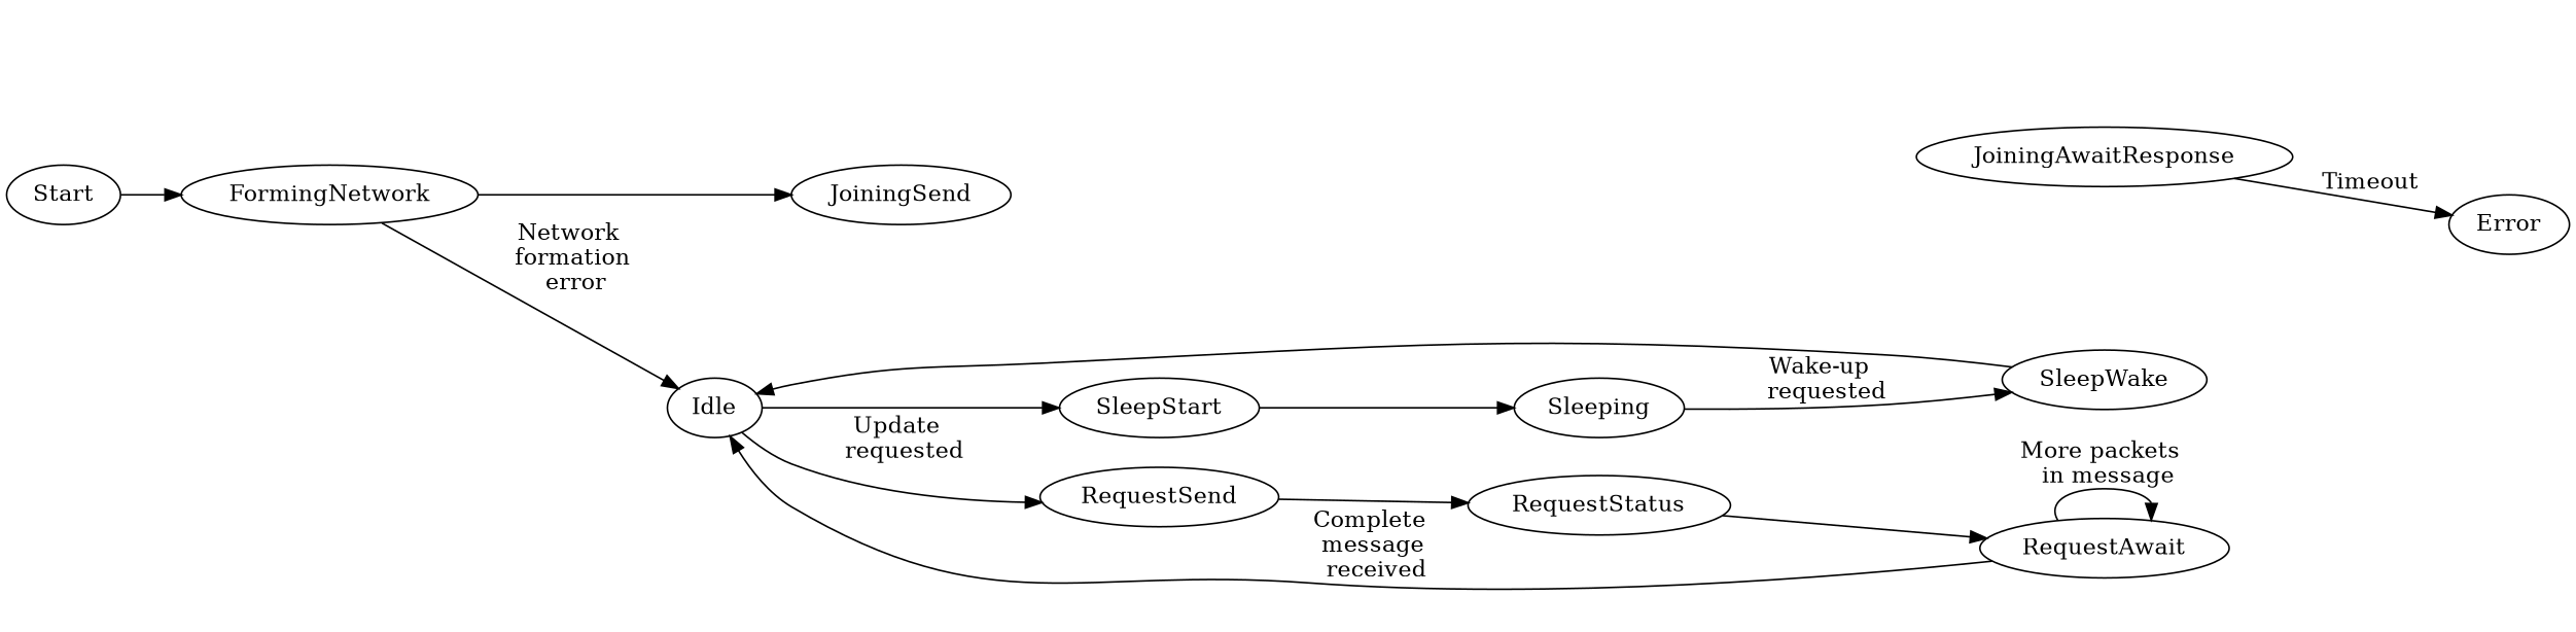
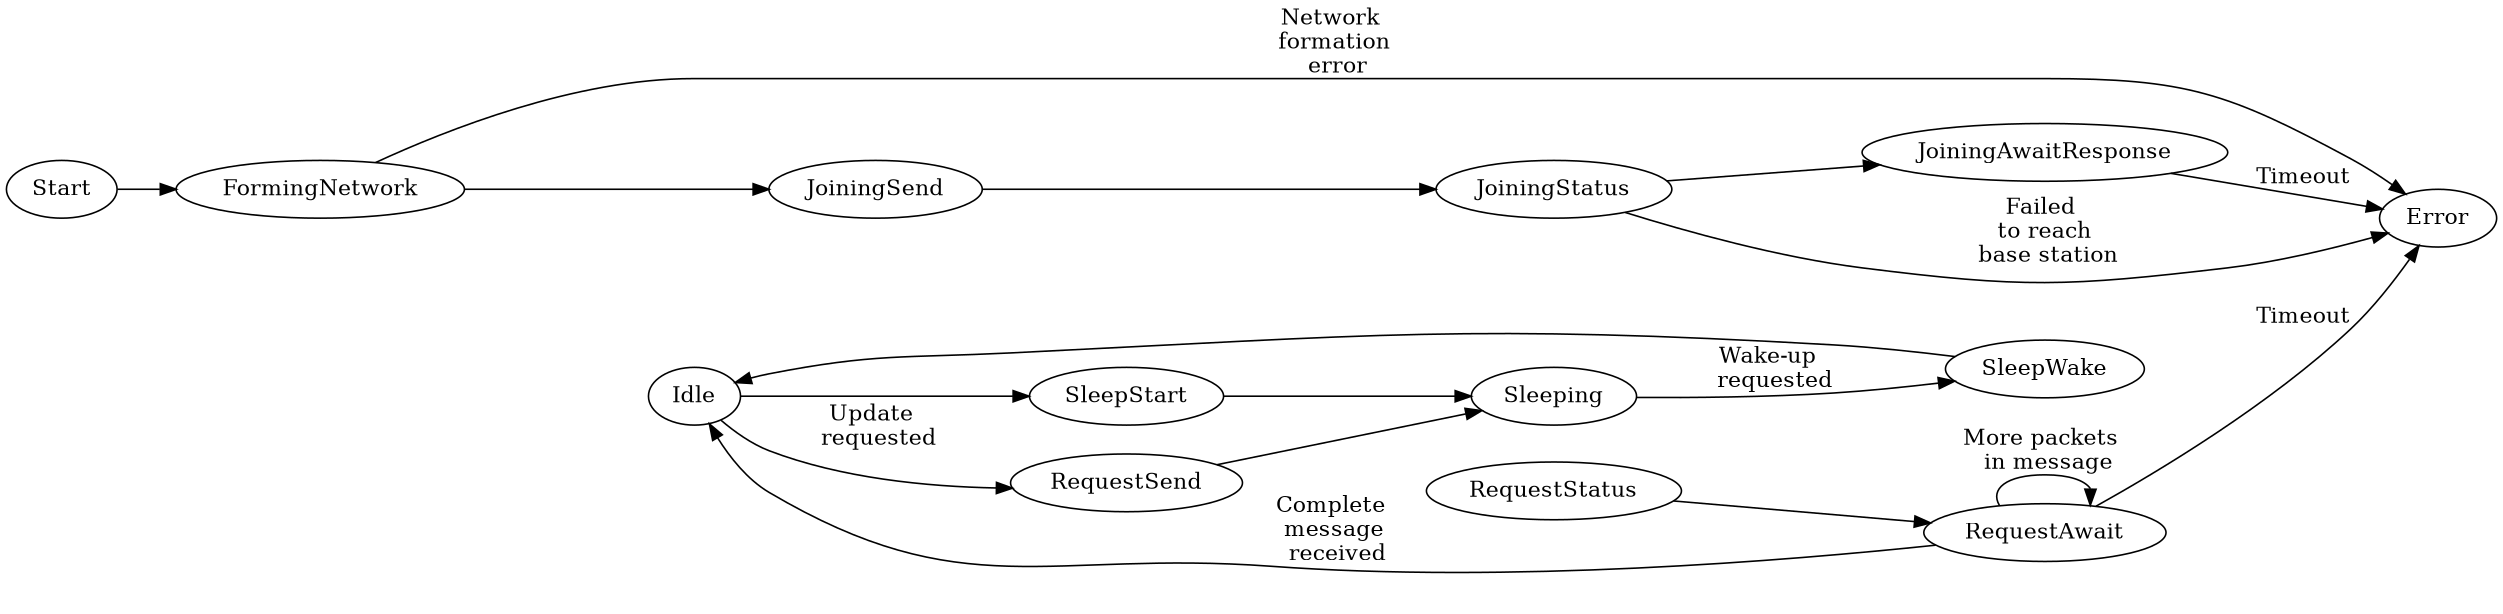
  digraph {
    fontname="DejaVu Serif"
    rankdir=LR
    node [fontname="DejaVu Serif"]
    edge [fontname="DejaVu Serif"]
    Start
    FormingNetwork
    JoiningSend
    Error
+   JoiningStatus
    JoiningAwaitResponse
    Idle
    SleepStart
    RequestSend
    Sleeping
    RequestStatus
    SleepWake
    RequestAwait
    Start -> FormingNetwork
    FormingNetwork -> JoiningSend
-   FormingNetwork -> Idle [label="Network \n formation \n error"]
+   FormingNetwork -> Error [label="Network \n formation \n error"]
+   JoiningSend -> JoiningStatus
+   JoiningStatus -> Error [label="Failed \n to reach \n base station"]
+   JoiningStatus -> JoiningAwaitResponse
    JoiningAwaitResponse -> Error [label=Timeout]
    Idle -> SleepStart
    Idle -> RequestSend [label="Update \n requested"]
    SleepStart -> Sleeping
-   RequestSend -> RequestStatus
+   RequestSend -> Sleeping
    Sleeping -> SleepWake [label="Wake-up \n requested"]
    RequestStatus -> RequestAwait
    SleepWake -> Idle
+   RequestAwait -> Error [label=Timeout]
    RequestAwait -> Idle [label="Complete \n message \n received"]
    RequestAwait -> RequestAwait [label="More packets \n in message"]
  }
